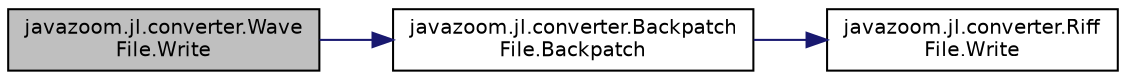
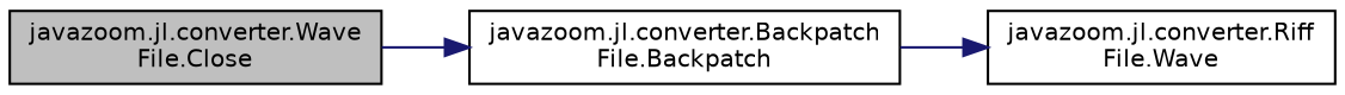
  digraph {
    rankdir=LR
    node [color=black fillcolor=white fontname=Helvetica fontsize=10 shape=record style=filled]
    edge [color=midnightblue fontname=Helvetica fontsize=10 labelfontname=Helvetica labelfontsize=10 style=solid]
-   n1 [fillcolor=grey75 fontcolor=black height=0.2 label="javazoom.jl.converter.Wave\lFile.Write" width=0.4]
+   n1 [fillcolor=grey75 fontcolor=black height=0.2 label="javazoom.jl.converter.Wave\lFile.Close" width=0.4]
    n2 [height=0.2 label="javazoom.jl.converter.Backpatch\lFile.Backpatch" width=0.4]
-   n3 [height=0.2 label="javazoom.jl.converter.Riff\lFile.Write" width=0.4]
+   n3 [height=0.2 label="javazoom.jl.converter.Riff\lFile.Wave" width=0.4]
    n1 -> n2
    n2 -> n3
  }
